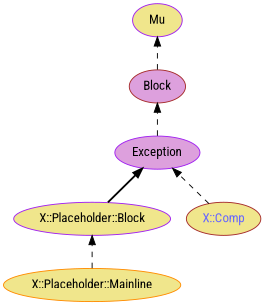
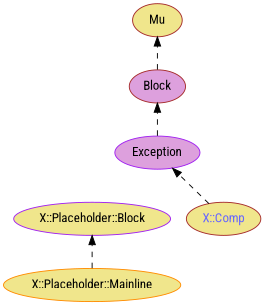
  digraph {
    bgcolor="#FFFFFF"
    fontname="Roboto Condensed"
    rankdir=BT
    splines=polyline
    node [color=purple fillcolor=khaki fontcolor="#000000" fontname="Roboto Condensed" style=filled]
    edge [color="#000000" fontname="Roboto Condensed" style=dashed]
    "X::Placeholder::Mainline" [color=darkorange]
    "X::Placeholder::Block"
    Exception [fillcolor=plum]
    n4 [color=brown fillcolor=plum label=Block]
-   Mu
+   Mu [color=brown]
    "X::Comp" [color=brown fontcolor="#6666FF"]
    "X::Placeholder::Mainline" -> "X::Placeholder::Block"
-   "X::Placeholder::Block" -> Exception [style=bold]
    Exception -> n4
    n4 -> Mu
    "X::Comp" -> Exception
  }
